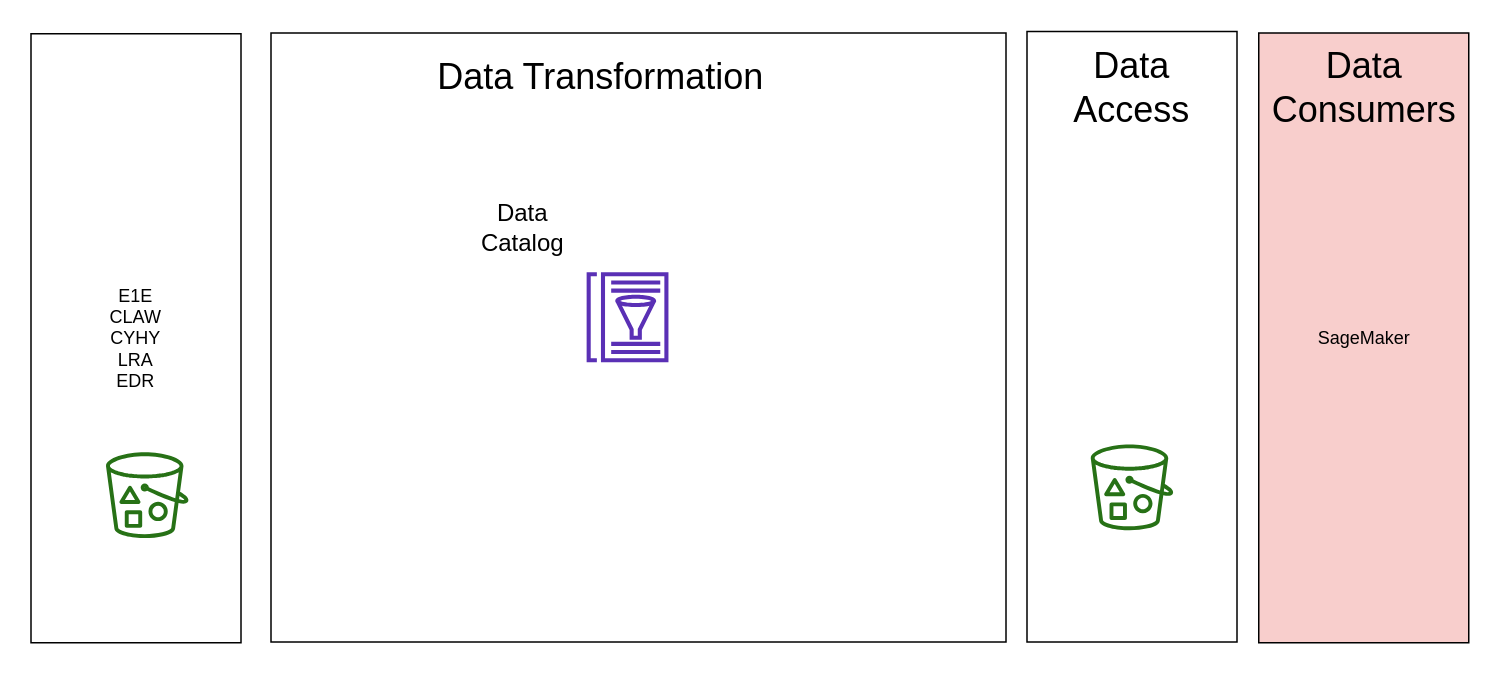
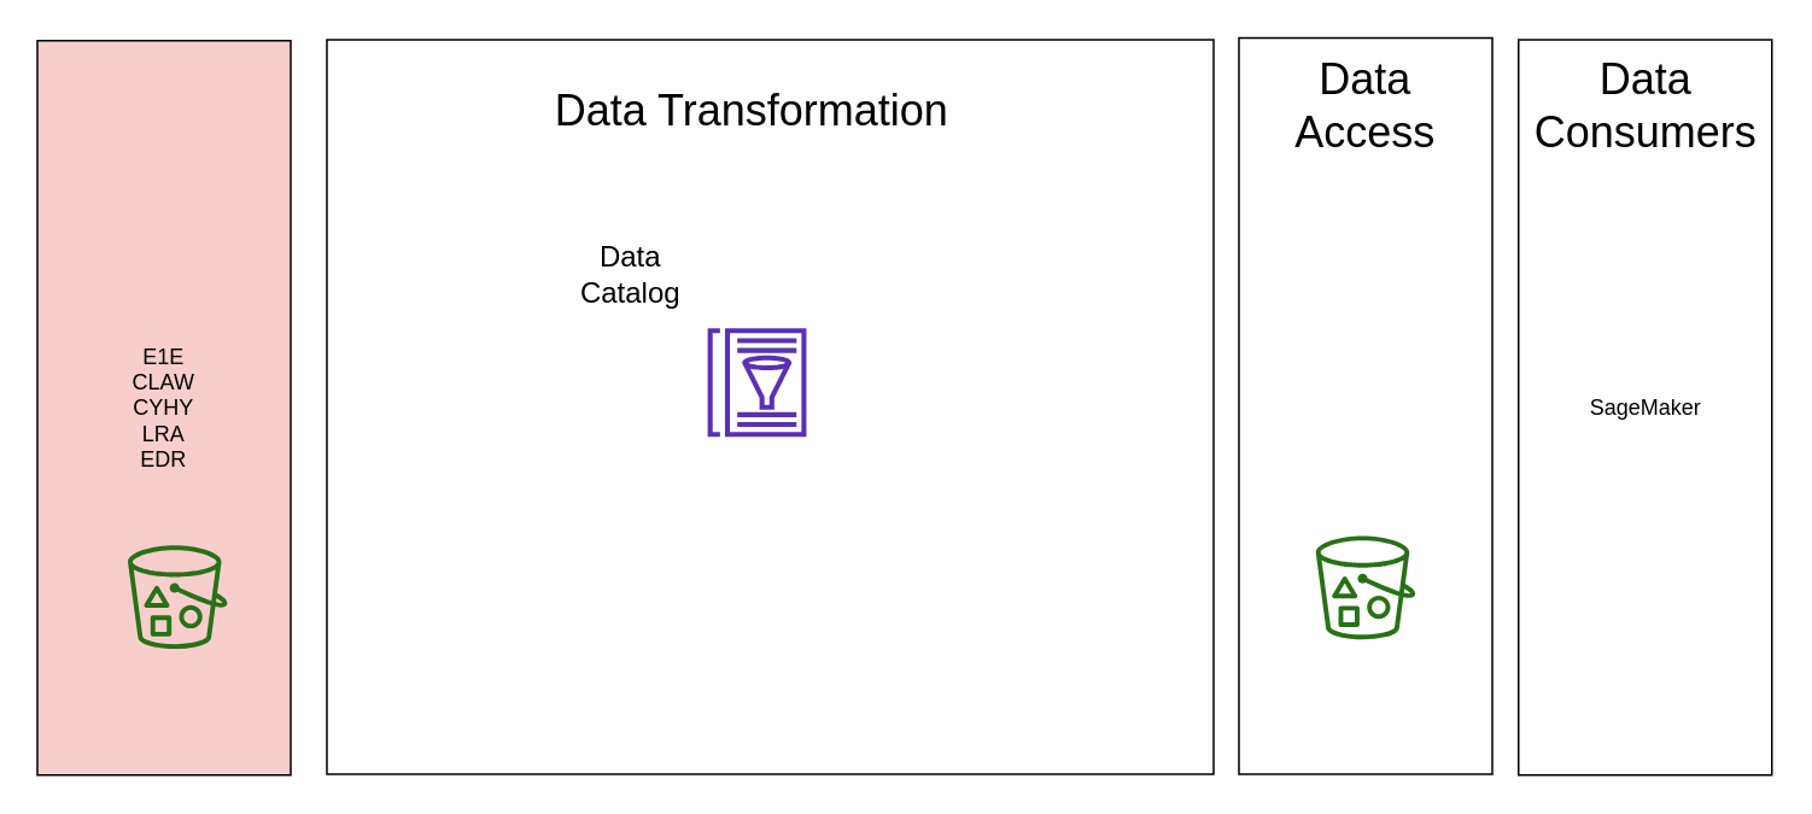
  <mxCell id="0" />
  <mxCell id="1" parent="0" />
  <mxCell id="2" value="" style="rounded=0;whiteSpace=wrap;html=1;" parent="1" vertex="1"><mxGeometry x="684" y="20.5" width="140" height="407" as="geometry" /></mxCell>
- <mxCell id="3" value="E1E&lt;br&gt;CLAW&lt;br&gt;CYHY&lt;br&gt;LRA&lt;br&gt;EDR" style="rounded=0;whiteSpace=wrap;html=1;" parent="1" vertex="1"><mxGeometry x="20" y="22" width="140" height="406" as="geometry" /></mxCell>
+ <mxCell id="3" value="E1E&lt;br&gt;CLAW&lt;br&gt;CYHY&lt;br&gt;LRA&lt;br&gt;EDR" style="rounded=0;whiteSpace=wrap;html=1;fillColor=#f8cecc;" parent="1" vertex="1"><mxGeometry x="20" y="22" width="140" height="406" as="geometry" /></mxCell>
  <mxCell id="4" value="" style="rounded=0;whiteSpace=wrap;html=1;" parent="1" vertex="1"><mxGeometry x="180" y="21.5" width="490" height="406" as="geometry" /></mxCell>
- <mxCell id="5" value="Data Transformation" style="text;html=1;strokeColor=none;fillColor=none;align=center;verticalAlign=middle;whiteSpace=wrap;rounded=0;fontSize=24;" parent="1" vertex="1"><mxGeometry x="270" y="41" width="260" height="20" as="geometry" /></mxCell>
+ <mxCell id="5" value="Data Transformation" style="text;html=1;strokeColor=none;fillColor=none;align=center;verticalAlign=middle;whiteSpace=wrap;rounded=0;fontSize=24;" parent="1" vertex="1"><mxGeometry x="285" y="51" width="260" height="20" as="geometry" /></mxCell>
  <mxCell id="6" value="" style="outlineConnect=0;fontColor=#232F3E;gradientColor=none;fillColor=#277116;strokeColor=none;dashed=0;verticalLabelPosition=bottom;verticalAlign=top;align=center;html=1;fontSize=12;fontStyle=0;aspect=fixed;pointerEvents=1;shape=mxgraph.aws4.bucket_with_objects;" parent="1" vertex="1"><mxGeometry x="70" y="301" width="55" height="57.2" as="geometry" /></mxCell>
  <mxCell id="7" value="" style="outlineConnect=0;fontColor=#232F3E;gradientColor=none;fillColor=#5A30B5;strokeColor=none;dashed=0;verticalLabelPosition=bottom;verticalAlign=top;align=center;html=1;fontSize=12;fontStyle=0;aspect=fixed;pointerEvents=1;shape=mxgraph.aws4.glue_data_catalog;" parent="1" vertex="1"><mxGeometry x="390" y="181" width="55.39" height="60" as="geometry" /></mxCell>
  <mxCell id="8" value="Data Catalog" style="text;html=1;strokeColor=none;fillColor=none;align=center;verticalAlign=middle;whiteSpace=wrap;rounded=0;fontSize=16;" parent="1" vertex="1"><mxGeometry x="327.69" y="141" width="40" height="20" as="geometry" /></mxCell>
  <mxCell id="9" value="" style="outlineConnect=0;fontColor=#232F3E;gradientColor=none;fillColor=#277116;strokeColor=none;dashed=0;verticalLabelPosition=bottom;verticalAlign=top;align=center;html=1;fontSize=12;fontStyle=0;aspect=fixed;pointerEvents=1;shape=mxgraph.aws4.bucket_with_objects;" parent="1" vertex="1"><mxGeometry x="726.5" y="295.8" width="55" height="57.2" as="geometry" /></mxCell>
- <mxCell id="10" value="SageMaker" style="rounded=0;whiteSpace=wrap;html=1;fillColor=#f8cecc;" parent="1" vertex="1"><mxGeometry x="838.5" y="21.5" width="140" height="406.5" as="geometry" /></mxCell>
+ <mxCell id="10" value="SageMaker" style="rounded=0;whiteSpace=wrap;html=1;" parent="1" vertex="1"><mxGeometry x="838.5" y="21.5" width="140" height="406.5" as="geometry" /></mxCell>
  <mxCell id="11" value="Data Access" style="text;html=1;strokeColor=none;fillColor=none;align=center;verticalAlign=middle;whiteSpace=wrap;rounded=0;fontSize=24;" parent="1" vertex="1"><mxGeometry x="689" y="48" width="130" height="20" as="geometry" /></mxCell>
  <mxCell id="12" value="Data Consumers" style="text;html=1;strokeColor=none;fillColor=none;align=center;verticalAlign=middle;whiteSpace=wrap;rounded=0;fontSize=24;" parent="1" vertex="1"><mxGeometry x="888.5" y="48" width="40" height="20" as="geometry" /></mxCell>
